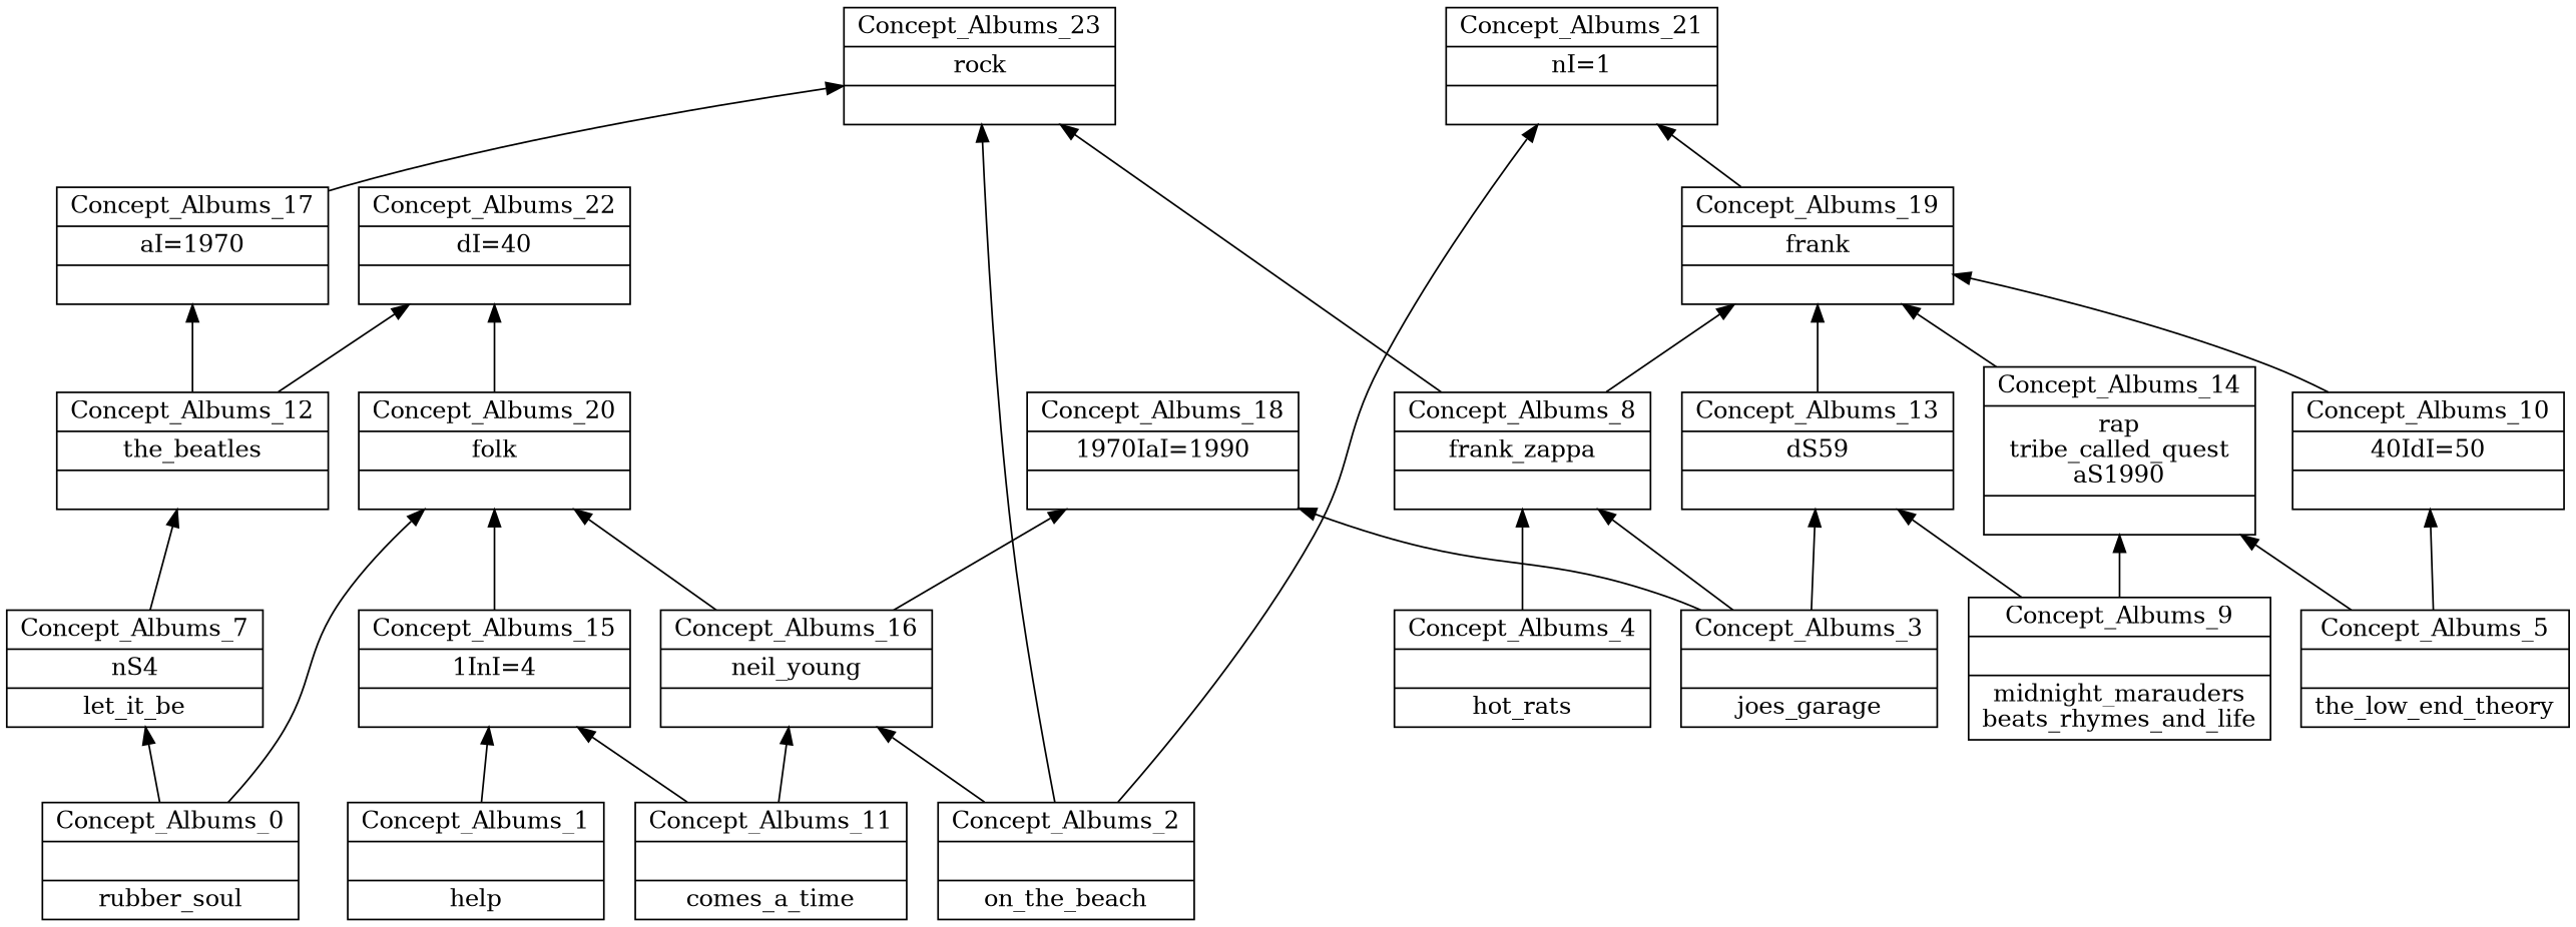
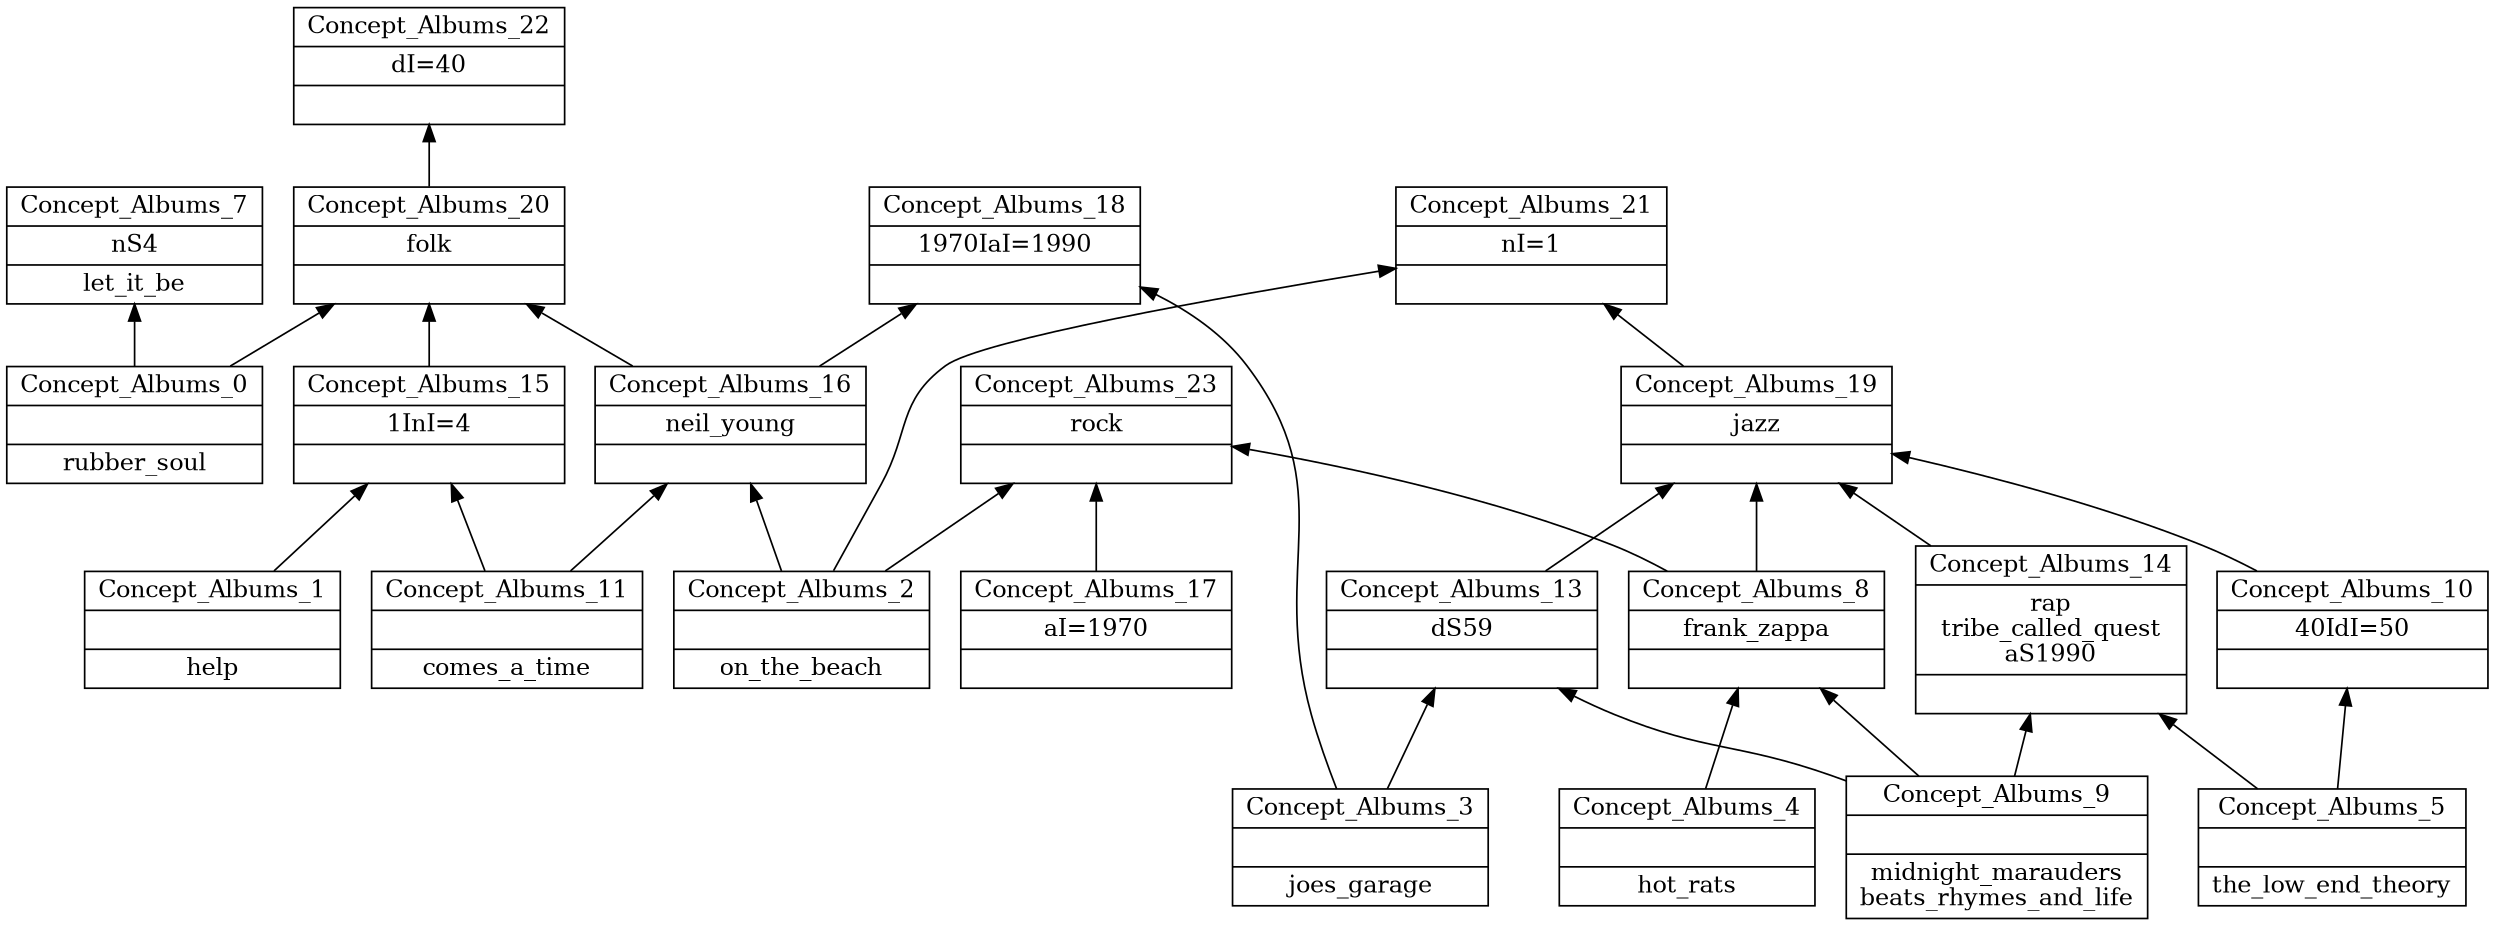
  digraph {
    rankdir=BT
    node [shape=record]
    n1 [label="{Concept_Albums_2||on_the_beach\n}"]
    n2 [label="{Concept_Albums_16|neil_young\n|}"]
    n3 [label="{Concept_Albums_21|nI=1\n|}"]
    n4 [label="{Concept_Albums_23|rock\n|}"]
    n5 [label="{Concept_Albums_11||comes_a_time\n}"]
    n6 [label="{Concept_Albums_1||help\n}"]
-   n7 [label="{Concept_Albums_12|the_beatles\n|}"]
    n8 [label="{Concept_Albums_15|1InI=4\n|}"]
    n9 [label="{Concept_Albums_0||rubber_soul\n}"]
    n10 [label="{Concept_Albums_7|nS4\n|let_it_be\n}"]
    n11 [label="{Concept_Albums_20|folk\n|}"]
    n12 [label="{Concept_Albums_4||hot_rats\n}"]
    n13 [label="{Concept_Albums_10|40IdI=50\n|}"]
    n14 [label="{Concept_Albums_8|frank_zappa\n|}"]
    n15 [label="{Concept_Albums_17|aI=1970\n|}"]
    n16 [label="{Concept_Albums_5||the_low_end_theory\n}"]
    n17 [label="{Concept_Albums_14|rap\ntribe_called_quest\naS1990\n|}"]
    n18 [label="{Concept_Albums_3||joes_garage\n}"]
    n19 [label="{Concept_Albums_13|dS59\n|}"]
    n20 [label="{Concept_Albums_18|1970IaI=1990\n|}"]
-   n21 [label="{Concept_Albums_19|frank\n|}"]
+   n21 [label="{Concept_Albums_19|jazz\n|}"]
    n22 [label="{Concept_Albums_9||midnight_marauders\nbeats_rhymes_and_life\n}"]
    n23 [label="{Concept_Albums_22|dI=40\n|}"]
    subgraph sub_1 {
      label=Albums
      n1
      n2
      n3
      n4
      n5
      n6
-     n7
      n8
      n9
      n10
      n11
      n12
      n13
      n14
      n15
      n16
      n17
      n18
      n19
      n20
      n21
      n22
      n23
    }
    n1 -> n2
    n1 -> n3
    n1 -> n4
    n2 -> n11
    n2 -> n20
    n5 -> n2
    n5 -> n8
    n6 -> n8
-   n7 -> n15
-   n7 -> n23
    n8 -> n11
    n9 -> n10
    n9 -> n11
-   n10 -> n7
    n11 -> n23
    n12 -> n14
    n13 -> n21
    n14 -> n4
    n14 -> n21
    n15 -> n4
    n16 -> n13
    n16 -> n17
    n17 -> n21
-   n18 -> n14
+   n22 -> n14
    n18 -> n19
    n18 -> n20
    n19 -> n21
    n21 -> n3
    n22 -> n17
    n22 -> n19
  }
